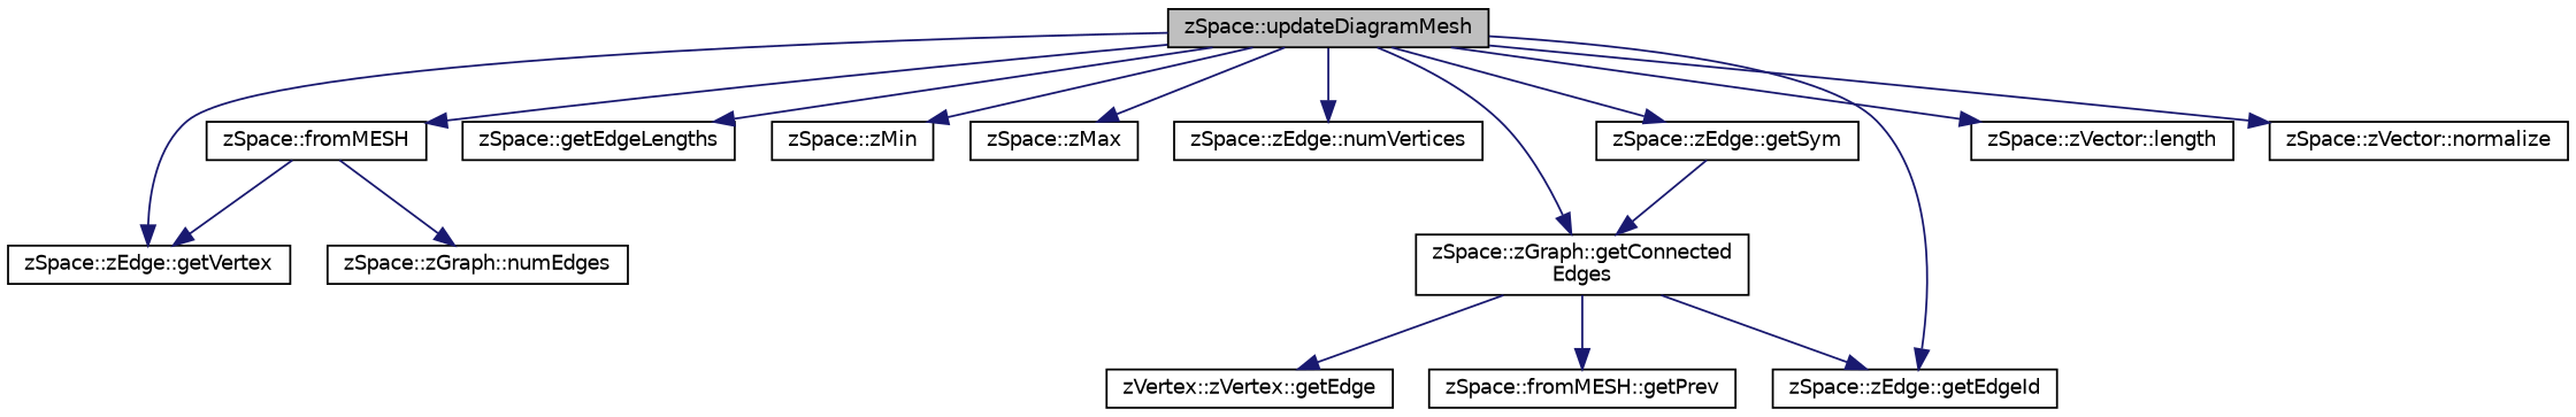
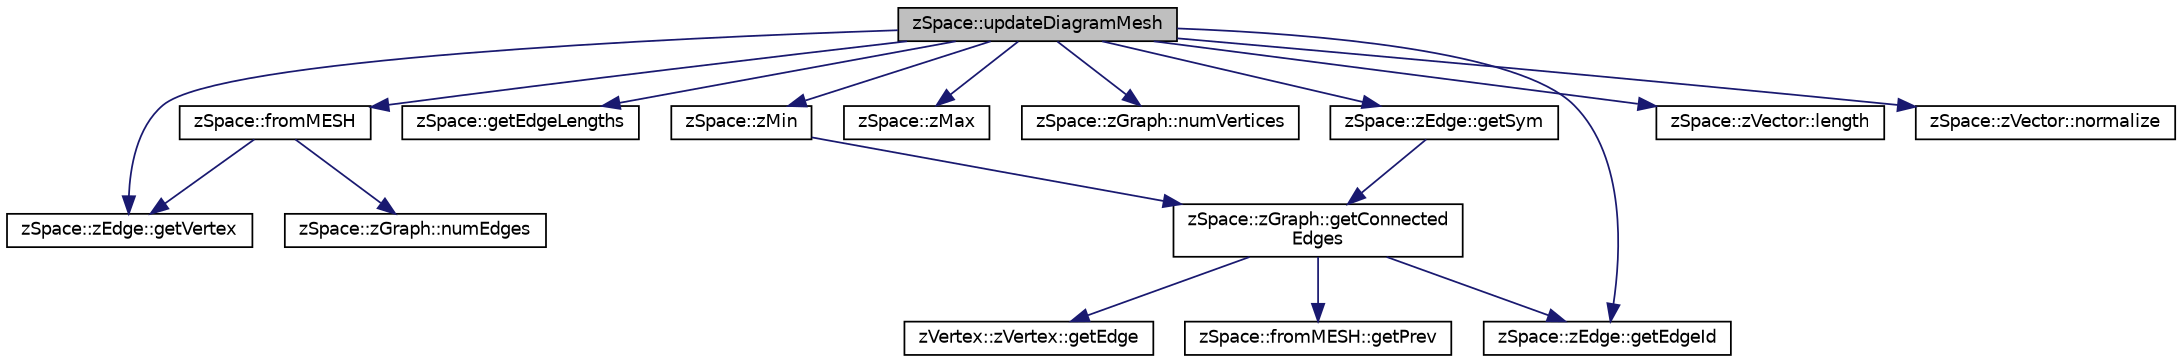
  digraph {
    rankdir=TB
    node [color=black fillcolor=white fontname=Helvetica fontsize=10 shape=record style=filled]
    edge [color=midnightblue fontname=Helvetica fontsize=10 labelfontname=Helvetica labelfontsize=10 style=solid]
    n1 [fillcolor=grey75 fontcolor=black height=0.2 label="zSpace::updateDiagramMesh" width=0.4]
    n2 [height=0.2 label="zSpace::fromMESH" width=0.4]
    n3 [height=0.2 label="zSpace::zEdge::getVertex" width=0.4]
    n4 [height=0.2 label="zSpace::getEdgeLengths" width=0.4]
    n5 [height=0.2 label="zSpace::zMin" width=0.4]
    n6 [height=0.2 label="zSpace::zMax" width=0.4]
-   n7 [height=0.2 label="zSpace::zEdge::numVertices" width=0.4]
+   n7 [height=0.2 label="zSpace::zGraph::numVertices" width=0.4]
    n8 [height=0.2 label="zSpace::zGraph::getConnected\lEdges" width=0.4]
    n9 [height=0.2 label="zSpace::zEdge::getEdgeId" width=0.4]
    n10 [height=0.2 label="zSpace::zEdge::getSym" width=0.4]
    n11 [height=0.2 label="zSpace::zVector::length" width=0.4]
    n12 [height=0.2 label="zSpace::zVector::normalize" width=0.4]
    n13 [height=0.2 label="zSpace::zGraph::numEdges" width=0.4]
    n14 [height=0.2 label="zVertex::zVertex::getEdge" width=0.4]
    n15 [height=0.2 label="zSpace::fromMESH::getPrev" width=0.4]
    n1 -> n2
    n1 -> n3
    n1 -> n4
    n1 -> n5
    n1 -> n6
    n1 -> n7
-   n1 -> n8
+   n5 -> n8
    n1 -> n9
    n1 -> n10
    n1 -> n11
    n1 -> n12
    n2 -> n3
    n2 -> n13
    n8 -> n9
    n8 -> n14
    n8 -> n15
    n10 -> n8
  }
